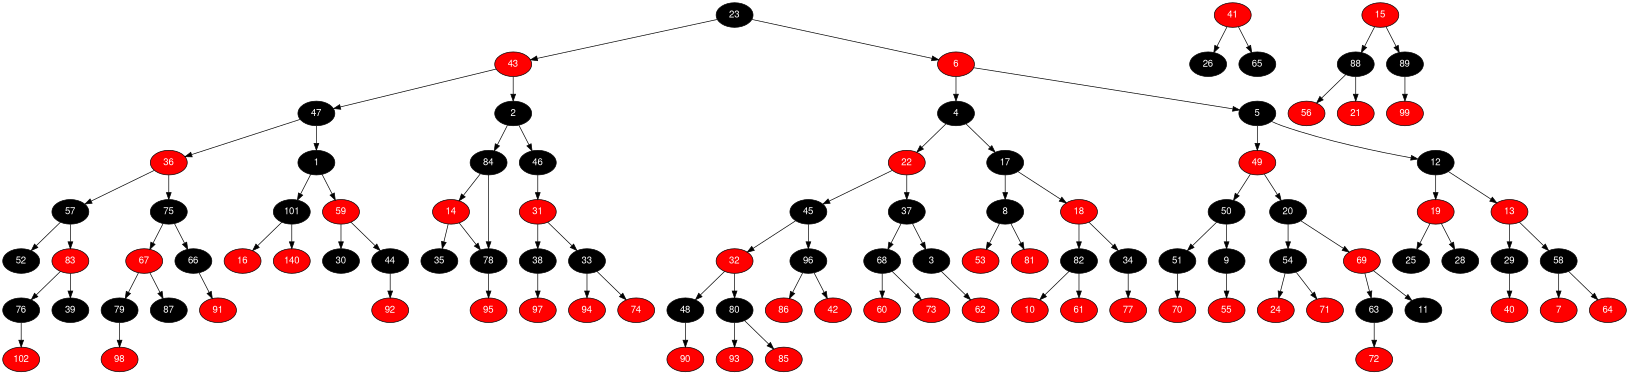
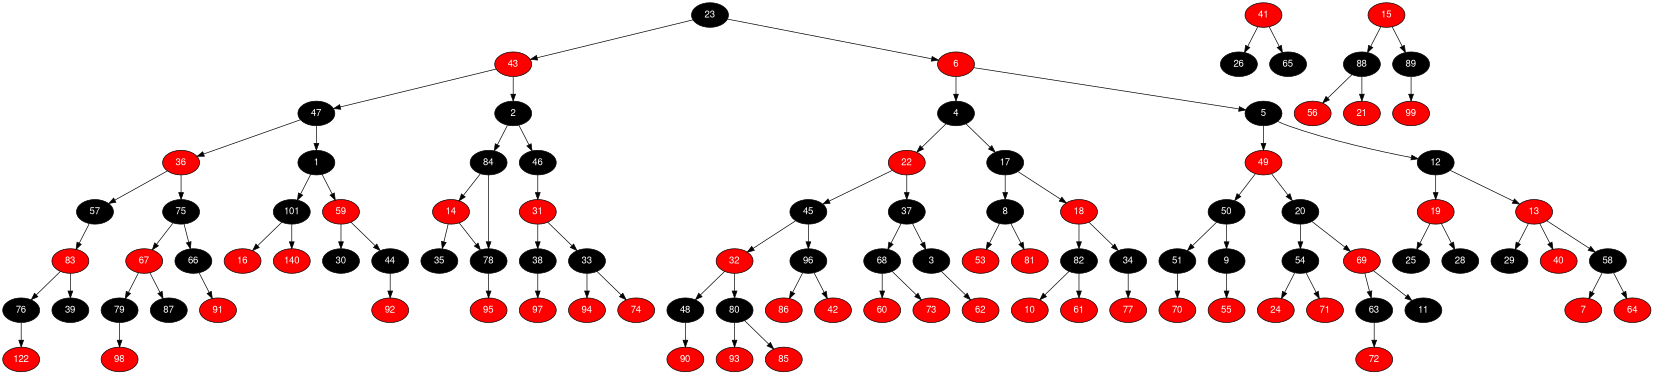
  digraph {
    node [fillcolor=" red" fontcolor=" white" fontname="Helvetica,Arial,sans-serif" style=filled]
    edge [color=black fontname="Helvetica,Arial,sans-serif"]
    23 [fillcolor=" black"]
    43
    47 [fillcolor=" black"]
    36
    57 [fillcolor=" black"]
-   52 [fillcolor=" black"]
    83
    76 [fillcolor=" black"]
-   102
+   102 [label=122]
    39 [fillcolor=" black"]
    75 [fillcolor=" black"]
    67
    79 [fillcolor=" black"]
    98
    87 [fillcolor=" black"]
    66 [fillcolor=" black"]
    91
    1 [fillcolor=" black"]
    101 [fillcolor=" black"]
    16
    n21 [label=140]
    59
    30 [fillcolor=" black"]
    44 [fillcolor=" black"]
    92
    2 [fillcolor=" black"]
    84 [fillcolor=" black"]
    14
    35 [fillcolor=" black"]
    78 [fillcolor=" black"]
    95
    41
    26 [fillcolor=" black"]
    65 [fillcolor=" black"]
    46 [fillcolor=" black"]
    15
    88 [fillcolor=" black"]
    56
    21
    89 [fillcolor=" black"]
    99
    31
    38 [fillcolor=" black"]
    97
    33 [fillcolor=" black"]
    94
    74
    6
    4 [fillcolor=" black"]
    22
    45 [fillcolor=" black"]
    32
    48 [fillcolor=" black"]
    90
    80 [fillcolor=" black"]
    93
    85
    96 [fillcolor=" black"]
    86
    42
    37 [fillcolor=" black"]
    68 [fillcolor=" black"]
    60
    73
    3 [fillcolor=" black"]
    62
    17 [fillcolor=" black"]
    8 [fillcolor=" black"]
    53
    81
    18
    82 [fillcolor=" black"]
    10
    61
    34 [fillcolor=" black"]
    77
    5 [fillcolor=" black"]
    49
    50 [fillcolor=" black"]
    51 [fillcolor=" black"]
    70
    9 [fillcolor=" black"]
    55
    20 [fillcolor=" black"]
    54 [fillcolor=" black"]
    24
    71
    69
    63 [fillcolor=" black"]
    72
    11 [fillcolor=" black"]
    12 [fillcolor=" black"]
    19
    25 [fillcolor=" black"]
    28 [fillcolor=" black"]
    13
    29 [fillcolor=" black"]
    40
    58 [fillcolor=" black"]
    7
    64
    subgraph sub_1 {
      23
      43
      47
      36
      57
-     52
      83
      76
      102
      39
      75
      67
      79
      98
      87
      66
      91
      1
      101
      16
      n21
      59
      30
      44
      92
      2
      84
      14
      35
      78
      95
      41
      26
      65
      46
      15
      88
      56
      21
      89
      99
      31
      38
      97
      33
      94
      74
      6
      4
      22
      45
      32
      48
      90
      80
      93
      85
      96
      86
      42
      37
      68
      60
      73
      3
      62
      17
      8
      53
      81
      18
      82
      10
      61
      34
      77
      5
      49
      50
      51
      70
      9
      55
      20
      54
      24
      71
      69
      63
      72
      11
      12
      19
      25
      28
      13
      29
      40
      58
      7
      64
    }
    23 -> 43
    23 -> 6
    43 -> 47
    43 -> 2
    47 -> 36
    47 -> 1
    36 -> 57
    36 -> 75
-   57 -> 52
    57 -> 83
    83 -> 76
    83 -> 39
    76 -> 102
    75 -> 67
    75 -> 66
    67 -> 79
    67 -> 87
    79 -> 98
    66 -> 91
    1 -> 101
    1 -> 59
    101 -> 16
    101 -> n21
    59 -> 30
    59 -> 44
    44 -> 92
    2 -> 84
    2 -> 46
    84 -> 14
    84 -> 78
    14 -> 35
    14 -> 78
    78 -> 95
    41 -> 26
    41 -> 65
    46 -> 31
    15 -> 88
    15 -> 89
    88 -> 56
    88 -> 21
    89 -> 99
    31 -> 38
    31 -> 33
    38 -> 97
    33 -> 94
    33 -> 74
    6 -> 4
    6 -> 5
    4 -> 22
    4 -> 17
    22 -> 45
    22 -> 37
    45 -> 32
    45 -> 96
    32 -> 48
    32 -> 80
    48 -> 90
    80 -> 93
    80 -> 85
    96 -> 86
    96 -> 42
    37 -> 68
    37 -> 3
    68 -> 60
    68 -> 73
    3 -> 62
    17 -> 8
    17 -> 18
    8 -> 53
    8 -> 81
    18 -> 82
    18 -> 34
    82 -> 10
    82 -> 61
    34 -> 77
    5 -> 49
    5 -> 12
    49 -> 50
    49 -> 20
    50 -> 51
    50 -> 9
    51 -> 70
    9 -> 55
    20 -> 54
    20 -> 69
    54 -> 24
    54 -> 71
    69 -> 63
    69 -> 11
    63 -> 72
    12 -> 19
    12 -> 13
    19 -> 25
    19 -> 28
    13 -> 29
    13 -> 58
-   29 -> 40
+   13 -> 40
    58 -> 7
    58 -> 64
  }
